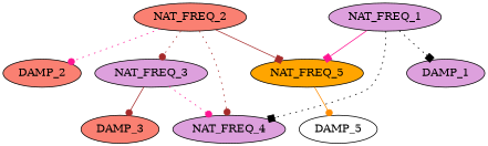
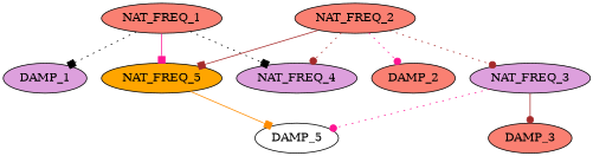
  strict digraph {
    node [fillcolor=plum style=filled]
    edge [arrowhead=box color=brown style=dotted]
-   NAT_FREQ_1
+   NAT_FREQ_1 [fillcolor=salmon]
    NAT_FREQ_4
    NAT_FREQ_5 [fillcolor=orange]
    DAMP_1
    DAMP_5 [fillcolor=white]
    NAT_FREQ_2 [fillcolor=salmon]
    NAT_FREQ_3
    DAMP_2 [fillcolor=salmon]
    DAMP_3 [fillcolor=salmon]
    NAT_FREQ_1 -> NAT_FREQ_4 [color=black]
    NAT_FREQ_1 -> NAT_FREQ_5 [color=deeppink style=solid]
    NAT_FREQ_1 -> DAMP_1 [color=black]
-   NAT_FREQ_5 -> DAMP_5 [arrowhead=dot color=darkorange style=solid]
+   NAT_FREQ_5 -> DAMP_5 [color=darkorange style=solid]
    NAT_FREQ_2 -> NAT_FREQ_4 [arrowhead=dot]
    NAT_FREQ_2 -> NAT_FREQ_5 [style=solid]
    NAT_FREQ_2 -> NAT_FREQ_3 [arrowhead=dot]
    NAT_FREQ_2 -> DAMP_2 [arrowhead=dot color=deeppink]
-   NAT_FREQ_3 -> NAT_FREQ_4 [arrowhead=dot color=deeppink]
+   NAT_FREQ_3 -> DAMP_5 [arrowhead=dot color=deeppink]
    NAT_FREQ_3 -> DAMP_3 [arrowhead=dot style=solid]
  }
